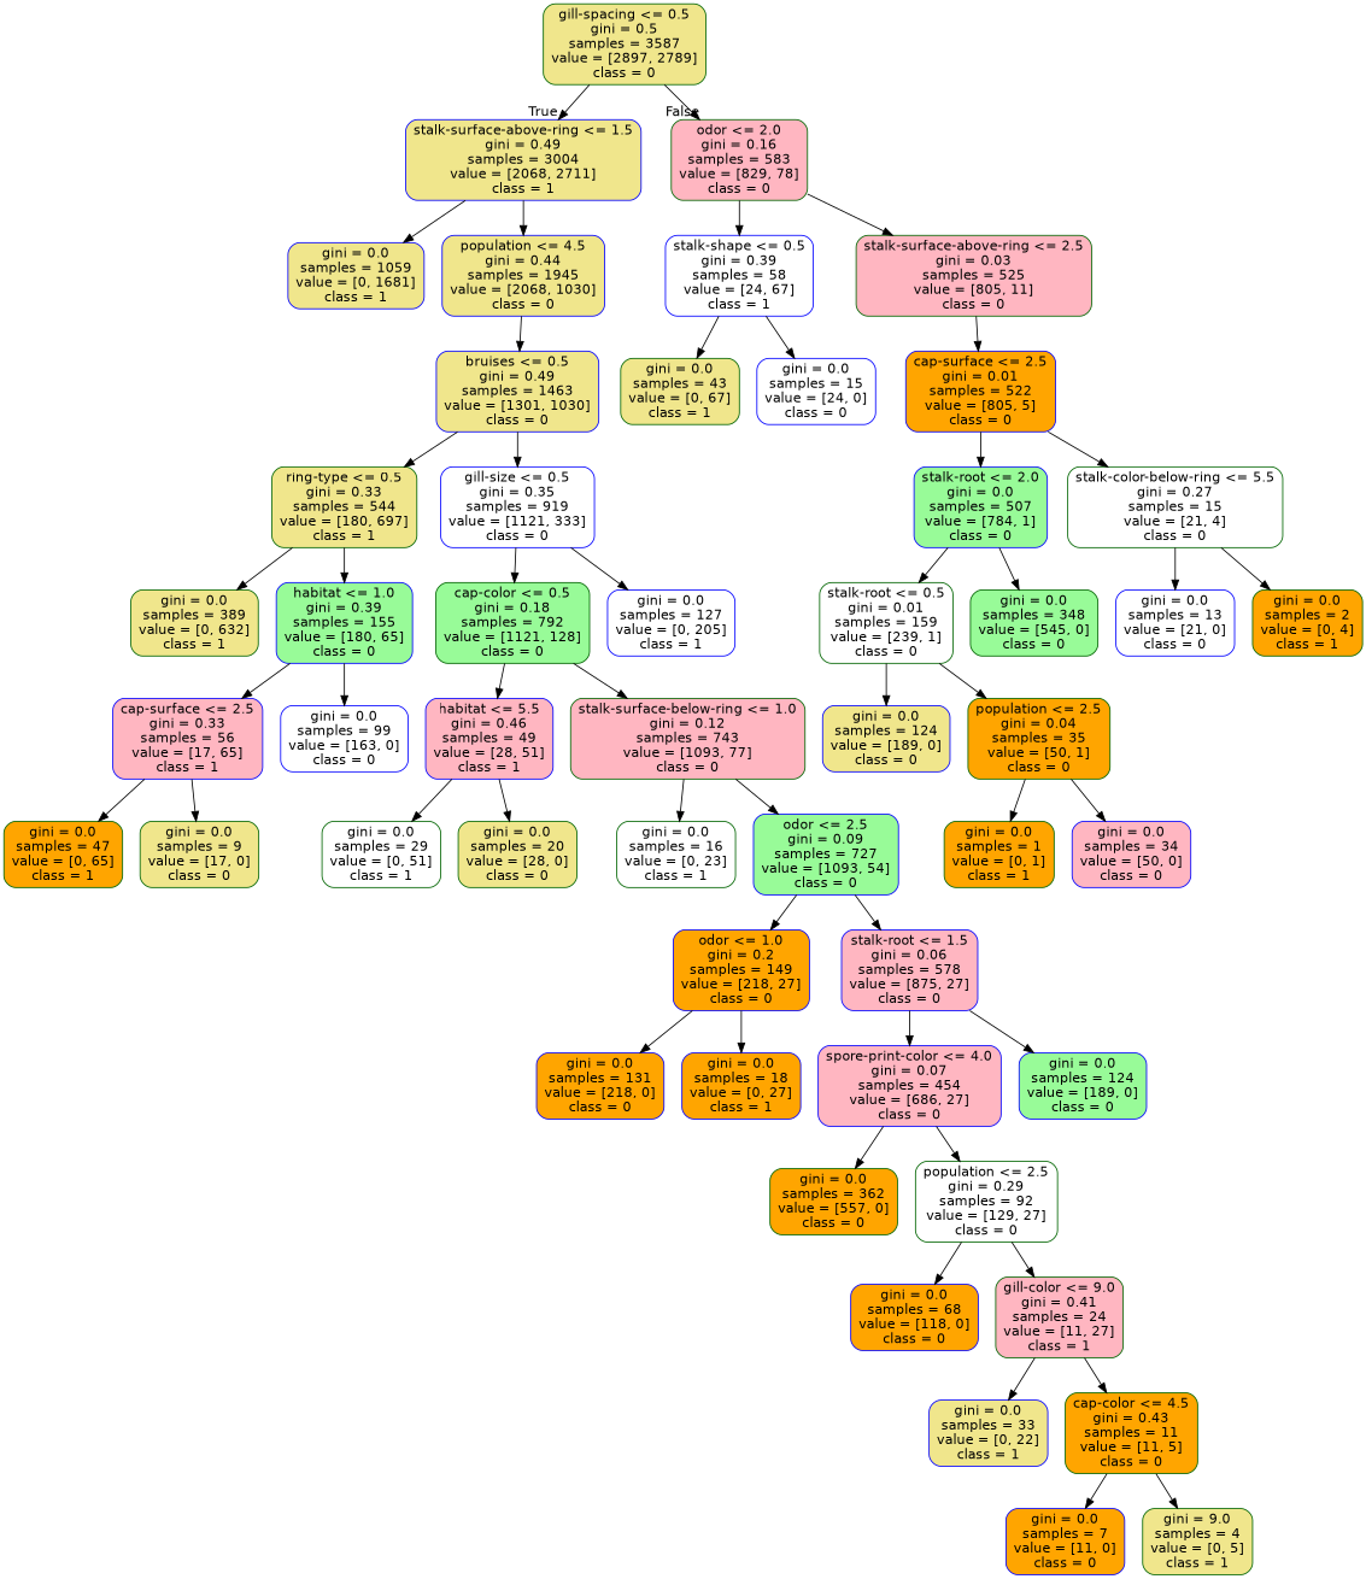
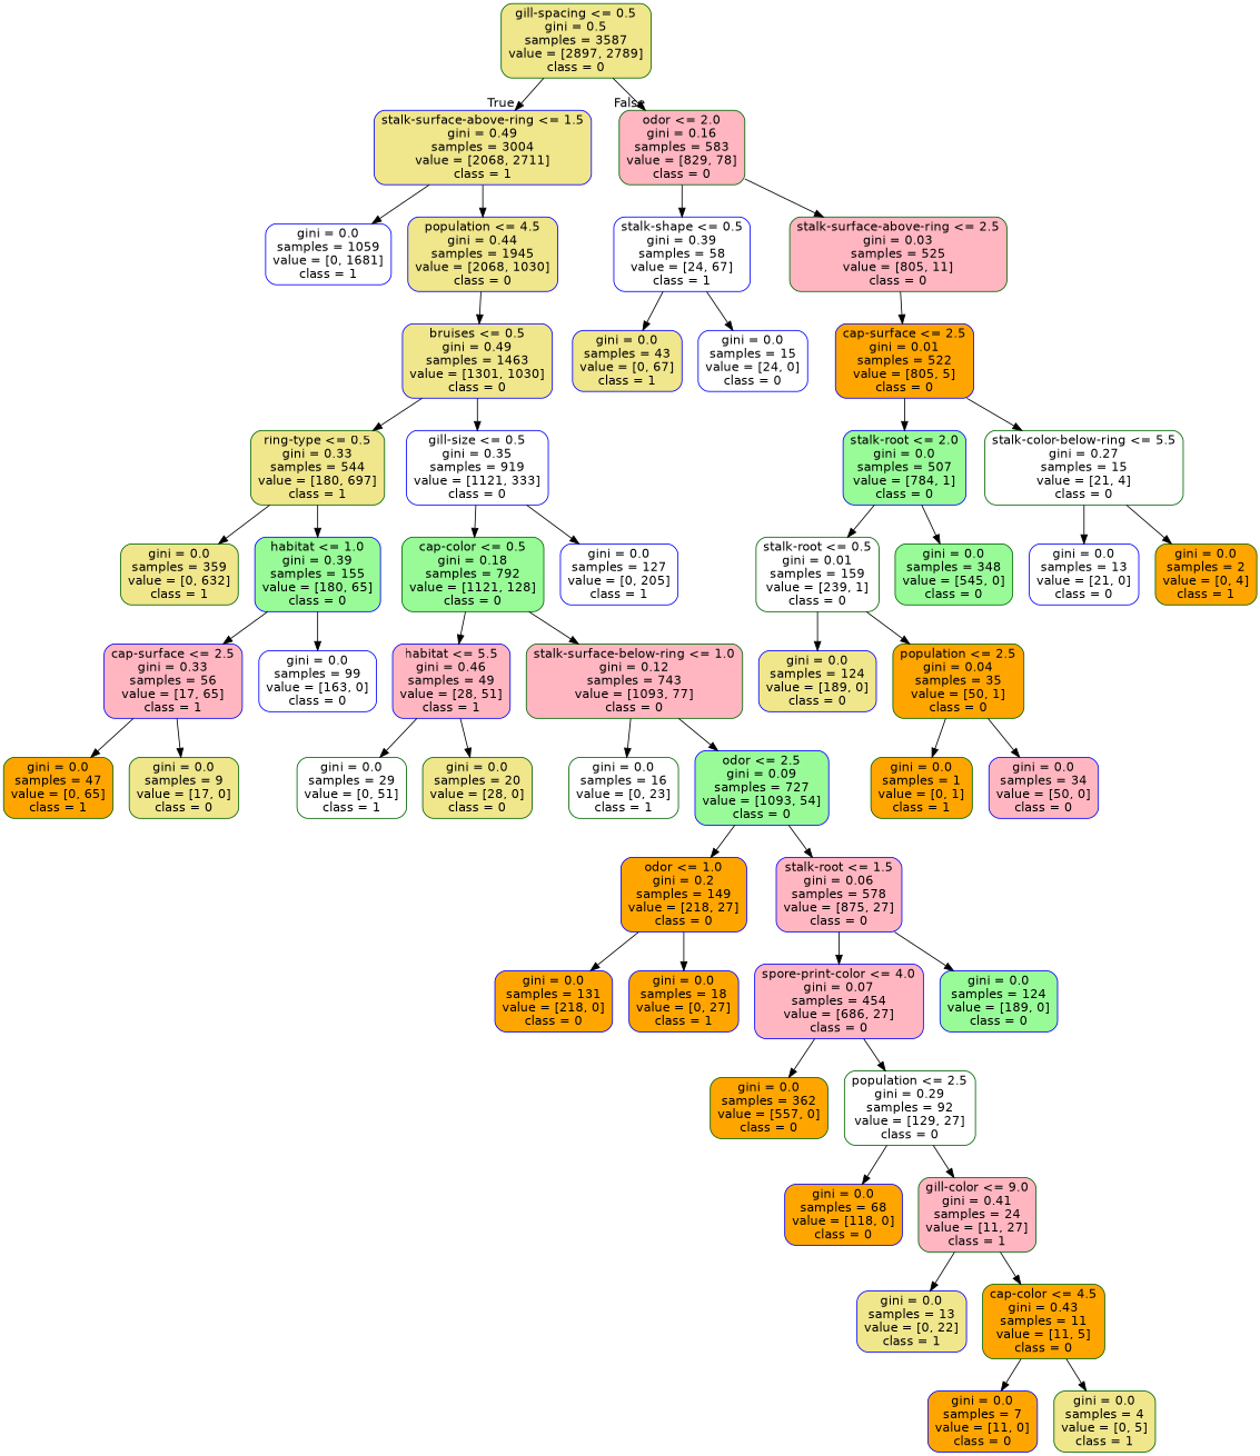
  digraph {
    fontname="DejaVu Sans"
    node [color=blue fillcolor=khaki fontname="DejaVu Sans" shape=box style="filled, rounded"]
    edge [fontname="DejaVu Sans"]
    n1 [color=darkgreen label="gill-spacing <= 0.5\ngini = 0.5\nsamples = 3587\nvalue = [2897, 2789]\nclass = 0"]
    n2 [label="stalk-surface-above-ring <= 1.5\ngini = 0.49\nsamples = 3004\nvalue = [2068, 2711]\nclass = 1"]
    n3 [color=darkgreen fillcolor=lightpink label="odor <= 2.0\ngini = 0.16\nsamples = 583\nvalue = [829, 78]\nclass = 0"]
-   n4 [label="gini = 0.0\nsamples = 1059\nvalue = [0, 1681]\nclass = 1"]
+   n4 [fillcolor=white label="gini = 0.0\nsamples = 1059\nvalue = [0, 1681]\nclass = 1"]
    n5 [label="population <= 4.5\ngini = 0.44\nsamples = 1945\nvalue = [2068, 1030]\nclass = 0"]
    n6 [fillcolor=white label="stalk-shape <= 0.5\ngini = 0.39\nsamples = 58\nvalue = [24, 67]\nclass = 1"]
    n7 [color=darkgreen fillcolor=lightpink label="stalk-surface-above-ring <= 2.5\ngini = 0.03\nsamples = 525\nvalue = [805, 11]\nclass = 0"]
    n8 [label="bruises <= 0.5\ngini = 0.49\nsamples = 1463\nvalue = [1301, 1030]\nclass = 0"]
    n9 [color=darkgreen label="ring-type <= 0.5\ngini = 0.33\nsamples = 544\nvalue = [180, 697]\nclass = 1"]
    n10 [fillcolor=white label="gill-size <= 0.5\ngini = 0.35\nsamples = 919\nvalue = [1121, 333]\nclass = 0"]
-   n11 [color=darkgreen label="gini = 0.0\nsamples = 389\nvalue = [0, 632]\nclass = 1"]
+   n11 [color=darkgreen label="gini = 0.0\nsamples = 359\nvalue = [0, 632]\nclass = 1"]
    n12 [fillcolor=palegreen label="habitat <= 1.0\ngini = 0.39\nsamples = 155\nvalue = [180, 65]\nclass = 0"]
    n13 [color=darkgreen fillcolor=palegreen label="cap-color <= 0.5\ngini = 0.18\nsamples = 792\nvalue = [1121, 128]\nclass = 0"]
    n14 [fillcolor=white label="gini = 0.0\nsamples = 127\nvalue = [0, 205]\nclass = 1"]
    n15 [fillcolor=lightpink label="cap-surface <= 2.5\ngini = 0.33\nsamples = 56\nvalue = [17, 65]\nclass = 1"]
    n16 [fillcolor=white label="gini = 0.0\nsamples = 99\nvalue = [163, 0]\nclass = 0"]
    n17 [color=darkgreen fillcolor=orange label="gini = 0.0\nsamples = 47\nvalue = [0, 65]\nclass = 1"]
    n18 [color=darkgreen label="gini = 0.0\nsamples = 9\nvalue = [17, 0]\nclass = 0"]
    n19 [fillcolor=lightpink label="habitat <= 5.5\ngini = 0.46\nsamples = 49\nvalue = [28, 51]\nclass = 1"]
    n20 [color=darkgreen fillcolor=lightpink label="stalk-surface-below-ring <= 1.0\ngini = 0.12\nsamples = 743\nvalue = [1093, 77]\nclass = 0"]
    n21 [color=darkgreen fillcolor=white label="gini = 0.0\nsamples = 29\nvalue = [0, 51]\nclass = 1"]
    n22 [color=darkgreen label="gini = 0.0\nsamples = 20\nvalue = [28, 0]\nclass = 0"]
    n23 [color=darkgreen fillcolor=white label="gini = 0.0\nsamples = 16\nvalue = [0, 23]\nclass = 1"]
    n24 [fillcolor=palegreen label="odor <= 2.5\ngini = 0.09\nsamples = 727\nvalue = [1093, 54]\nclass = 0"]
    n25 [fillcolor=orange label="odor <= 1.0\ngini = 0.2\nsamples = 149\nvalue = [218, 27]\nclass = 0"]
    n26 [fillcolor=lightpink label="stalk-root <= 1.5\ngini = 0.06\nsamples = 578\nvalue = [875, 27]\nclass = 0"]
    n27 [fillcolor=orange label="gini = 0.0\nsamples = 131\nvalue = [218, 0]\nclass = 0"]
    n28 [fillcolor=orange label="gini = 0.0\nsamples = 18\nvalue = [0, 27]\nclass = 1"]
    n29 [fillcolor=lightpink label="spore-print-color <= 4.0\ngini = 0.07\nsamples = 454\nvalue = [686, 27]\nclass = 0"]
    n30 [fillcolor=palegreen label="gini = 0.0\nsamples = 124\nvalue = [189, 0]\nclass = 0"]
    n31 [color=darkgreen fillcolor=orange label="gini = 0.0\nsamples = 362\nvalue = [557, 0]\nclass = 0"]
    n32 [color=darkgreen fillcolor=white label="population <= 2.5\ngini = 0.29\nsamples = 92\nvalue = [129, 27]\nclass = 0"]
    n33 [fillcolor=orange label="gini = 0.0\nsamples = 68\nvalue = [118, 0]\nclass = 0"]
    n34 [color=darkgreen fillcolor=lightpink label="gill-color <= 9.0\ngini = 0.41\nsamples = 24\nvalue = [11, 27]\nclass = 1"]
-   n35 [label="gini = 0.0\nsamples = 33\nvalue = [0, 22]\nclass = 1"]
+   n35 [label="gini = 0.0\nsamples = 13\nvalue = [0, 22]\nclass = 1"]
    n36 [color=darkgreen fillcolor=orange label="cap-color <= 4.5\ngini = 0.43\nsamples = 11\nvalue = [11, 5]\nclass = 0"]
    n37 [fillcolor=orange label="gini = 0.0\nsamples = 7\nvalue = [11, 0]\nclass = 0"]
-   n38 [color=darkgreen label="gini = 9.0\nsamples = 4\nvalue = [0, 5]\nclass = 1"]
-   n39 [color=darkgreen label="gini = 0.0\nsamples = 43\nvalue = [0, 67]\nclass = 1"]
+   n38 [color=darkgreen label="gini = 0.0\nsamples = 4\nvalue = [0, 5]\nclass = 1"]
+   n39 [label="gini = 0.0\nsamples = 43\nvalue = [0, 67]\nclass = 1"]
    n40 [fillcolor=white label="gini = 0.0\nsamples = 15\nvalue = [24, 0]\nclass = 0"]
    n41 [fillcolor=orange label="cap-surface <= 2.5\ngini = 0.01\nsamples = 522\nvalue = [805, 5]\nclass = 0"]
    n42 [fillcolor=palegreen label="stalk-root <= 2.0\ngini = 0.0\nsamples = 507\nvalue = [784, 1]\nclass = 0"]
    n43 [color=darkgreen fillcolor=white label="stalk-color-below-ring <= 5.5\ngini = 0.27\nsamples = 15\nvalue = [21, 4]\nclass = 0"]
    n44 [color=darkgreen fillcolor=white label="stalk-root <= 0.5\ngini = 0.01\nsamples = 159\nvalue = [239, 1]\nclass = 0"]
    n45 [color=darkgreen fillcolor=palegreen label="gini = 0.0\nsamples = 348\nvalue = [545, 0]\nclass = 0"]
    n46 [fillcolor=white label="gini = 0.0\nsamples = 13\nvalue = [21, 0]\nclass = 0"]
    n47 [color=darkgreen fillcolor=orange label="gini = 0.0\nsamples = 2\nvalue = [0, 4]\nclass = 1"]
    n48 [label="gini = 0.0\nsamples = 124\nvalue = [189, 0]\nclass = 0"]
    n49 [color=darkgreen fillcolor=orange label="population <= 2.5\ngini = 0.04\nsamples = 35\nvalue = [50, 1]\nclass = 0"]
    n50 [color=darkgreen fillcolor=orange label="gini = 0.0\nsamples = 1\nvalue = [0, 1]\nclass = 1"]
    n51 [fillcolor=lightpink label="gini = 0.0\nsamples = 34\nvalue = [50, 0]\nclass = 0"]
    n1 -> n2 [headlabel=True labelangle=45 labeldistance=2.5]
    n1 -> n3 [headlabel=False labelangle=-45 labeldistance=2.5]
    n2 -> n4
    n2 -> n5
    n3 -> n6
    n3 -> n7
    n5 -> n8
    n6 -> n39
    n6 -> n40
    n7 -> n41
    n8 -> n9
    n8 -> n10
    n9 -> n11
    n9 -> n12
    n10 -> n13
    n10 -> n14
    n12 -> n15
    n12 -> n16
    n13 -> n19
    n13 -> n20
    n15 -> n17
    n15 -> n18
    n19 -> n21
    n19 -> n22
    n20 -> n23
    n20 -> n24
    n24 -> n25
    n24 -> n26
    n25 -> n27
    n25 -> n28
    n26 -> n29
    n26 -> n30
    n29 -> n31
    n29 -> n32
    n32 -> n33
    n32 -> n34
    n34 -> n35
    n34 -> n36
    n36 -> n37
    n36 -> n38
    n41 -> n42
    n41 -> n43
    n42 -> n44
    n42 -> n45
    n43 -> n46
    n43 -> n47
    n44 -> n48
    n44 -> n49
    n49 -> n50
    n49 -> n51
  }
